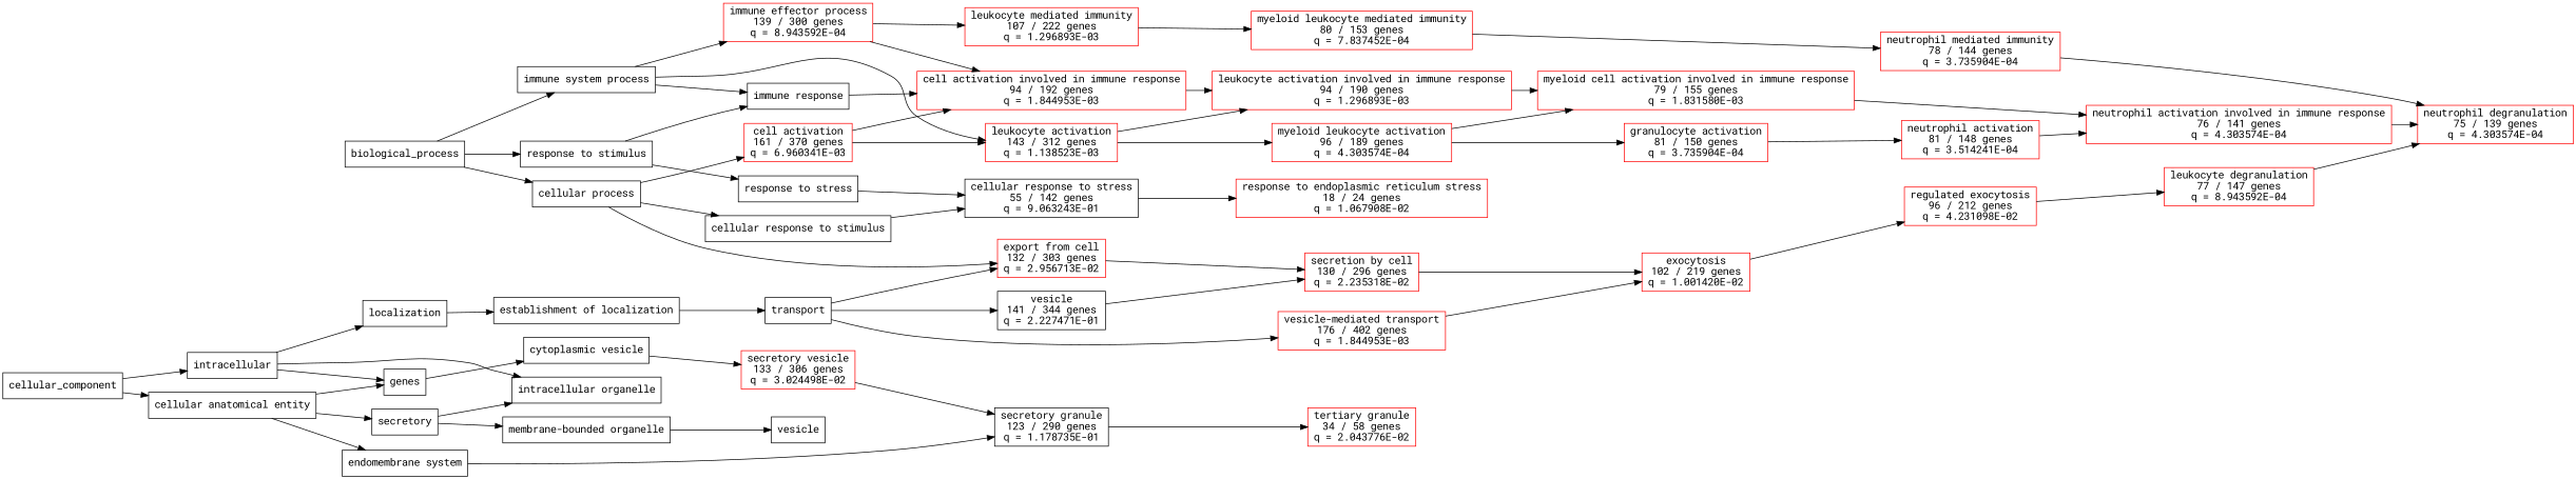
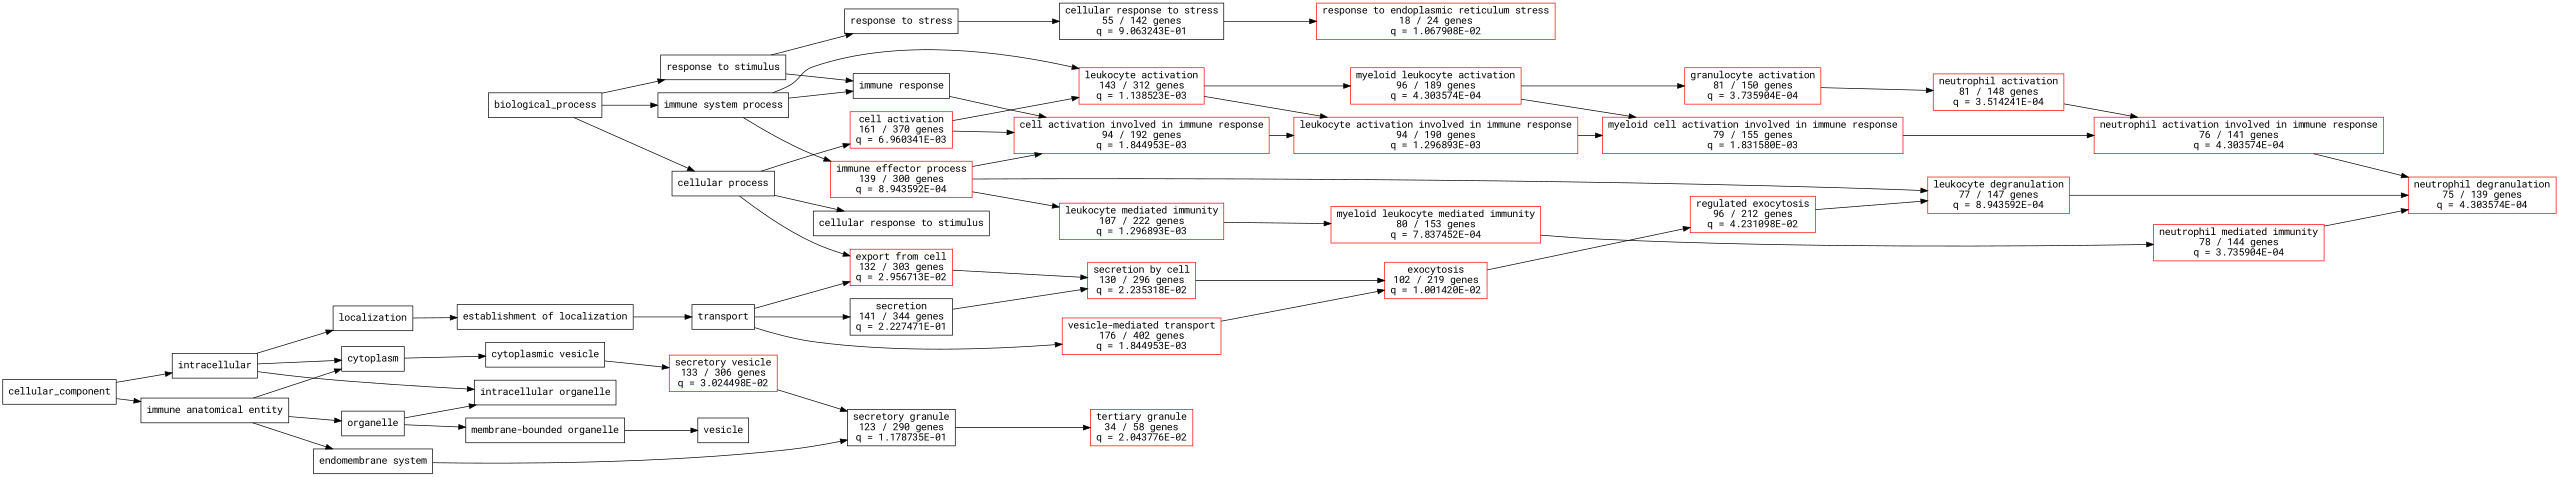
  strict digraph {
    fontname="Roboto Mono"
    labelloc=t
    rankdir=LR
    roots="{'molecular_function': 'GO:0003674', 'cellular_component': 'GO:0005575', 'biological_process': 'GO:0008150'}"
    node [color=black fontname="Roboto Mono" shape=record]
    edge [fontname="Roboto Mono"]
    n1 [label="response to stress"]
    n2 [label="cellular response to stress\n55 / 142 genes\nq = 9.063243E-01"]
    n3 [color=red label="response to endoplasmic reticulum stress\n18 / 24 genes\nq = 1.067908E-02"]
    n4 [color=red label="export from cell\n132 / 303 genes\nq = 2.956713E-02"]
    n5 [color=red label="secretion by cell\n130 / 296 genes\nq = 2.235318E-02"]
    n6 [color=red label="exocytosis\n102 / 219 genes\nq = 1.001420E-02"]
    n7 [color=red label="regulated exocytosis\n96 / 212 genes\nq = 4.231098E-02"]
    n8 [color=red label="immune effector process\n139 / 300 genes\nq = 8.943592E-04"]
    n9 [color=red label="leukocyte degranulation\n77 / 147 genes\nq = 8.943592E-04"]
    n10 [color=red label="leukocyte mediated immunity\n107 / 222 genes\nq = 1.296893E-03"]
    n11 [color=red label="cell activation involved in immune response\n94 / 192 genes\nq = 1.844953E-03"]
    n12 [color=red label="neutrophil degranulation\n75 / 139 genes\nq = 4.303574E-04"]
    n13 [color=red label="myeloid leukocyte mediated immunity\n80 / 153 genes\nq = 7.837452E-04"]
    n14 [color=red label="leukocyte activation involved in immune response\n94 / 190 genes\nq = 1.296893E-03"]
    n15 [color=red label="neutrophil mediated immunity\n78 / 144 genes\nq = 3.735904E-04"]
    n16 [color=red label="myeloid cell activation involved in immune response\n79 / 155 genes\nq = 1.831580E-03"]
    n17 [color=red label="leukocyte activation\n143 / 312 genes\nq = 1.138523E-03"]
    n18 [color=red label="myeloid leukocyte activation\n96 / 189 genes\nq = 4.303574E-04"]
    n19 [color=red label="granulocyte activation\n81 / 150 genes\nq = 3.735904E-04"]
    n20 [color=red label="neutrophil activation\n81 / 148 genes\nq = 3.514241E-04"]
    n21 [color=red label="neutrophil activation involved in immune response\n76 / 141 genes\nq = 4.303574E-04"]
    n22 [label=vesicle]
    n23 [label="cytoplasmic vesicle"]
    n24 [color=red label="secretory vesicle\n133 / 306 genes\nq = 3.024498E-02"]
    n25 [label="membrane-bounded organelle"]
    n26 [label="secretory granule\n123 / 290 genes\nq = 1.178735E-01"]
    n27 [color=red label="tertiary granule\n34 / 58 genes\nq = 2.043776E-02"]
    n28 [label="intracellular organelle"]
    n29 [label=intracellular]
-   n30 [label=genes]
+   n30 [label=cytoplasm]
    n31 [label=localization]
    n32 [label=transport]
-   n33 [label="vesicle\n141 / 344 genes\nq = 2.227471E-01"]
+   n33 [label="secretion\n141 / 344 genes\nq = 2.227471E-01"]
    n34 [color=red label="vesicle-mediated transport\n176 / 402 genes\nq = 1.844953E-03"]
-   n35 [label=secretory]
+   n35 [label=organelle]
    n36 [label="response to stimulus"]
    n37 [label="immune response"]
    n38 [label="cellular response to stimulus"]
    n39 [label="endomembrane system"]
    n40 [label="establishment of localization"]
    n41 [label=cellular_component]
-   n42 [label="cellular anatomical entity"]
+   n42 [label="immune anatomical entity"]
    n43 [color=red label="cell activation\n161 / 370 genes\nq = 6.960341E-03"]
    n44 [label="immune system process"]
    n45 [label=biological_process]
    n46 [label="cellular process"]
    n1 -> n2
    n2 -> n3
    n4 -> n5
    n5 -> n6
    n6 -> n7
    n7 -> n9
+   n8 -> n9
    n8 -> n10
    n8 -> n11
    n9 -> n12
    n10 -> n13
    n11 -> n14
    n13 -> n15
    n14 -> n16
    n15 -> n12
    n16 -> n21
    n17 -> n14
    n17 -> n18
    n18 -> n16
    n18 -> n19
    n19 -> n20
    n20 -> n21
    n21 -> n12
    n23 -> n24
    n24 -> n26
    n25 -> n22
    n26 -> n27
    n29 -> n28
    n29 -> n30
    n29 -> n31
    n30 -> n23
    n31 -> n40
    n32 -> n4
    n32 -> n33
    n32 -> n34
    n33 -> n5
    n34 -> n6
    n35 -> n25
    n35 -> n28
    n36 -> n1
    n36 -> n37
    n37 -> n11
-   n38 -> n2
    n39 -> n26
    n40 -> n32
    n41 -> n29
    n41 -> n42
    n42 -> n30
    n42 -> n35
    n42 -> n39
    n43 -> n11
    n43 -> n17
    n44 -> n8
    n44 -> n17
    n44 -> n37
    n45 -> n36
    n45 -> n44
    n45 -> n46
    n46 -> n4
    n46 -> n38
    n46 -> n43
  }
